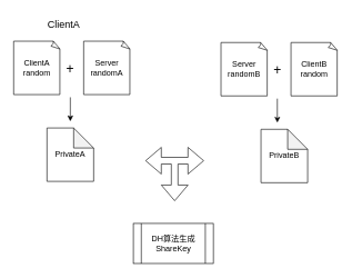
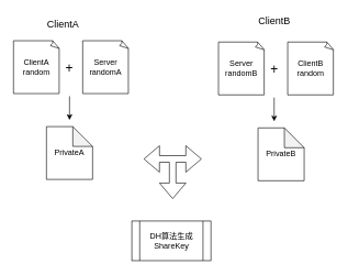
  <mxCell id="0" />
  <mxCell id="1" parent="0" />
  <mxCell id="2" value="ClientA&lt;br&gt;random" style="whiteSpace=wrap;html=1;shape=mxgraph.basic.document;flipH=0;flipV=0;" vertex="1" parent="1"><mxGeometry x="20" y="61" width="70" height="80" as="geometry" /></mxCell>
  <mxCell id="3" value="ClientB&lt;br&gt;random" style="whiteSpace=wrap;html=1;shape=mxgraph.basic.document" vertex="1" parent="1"><mxGeometry x="436" y="63" width="70" height="80" as="geometry" /></mxCell>
  <mxCell id="4" value="Server&lt;br&gt;randomA" style="whiteSpace=wrap;html=1;shape=mxgraph.basic.document;flipH=0;flipV=0;" vertex="1" parent="1"><mxGeometry x="125" y="61" width="70" height="80" as="geometry" /></mxCell>
  <mxCell id="5" value="Server&lt;br&gt;randomB" style="whiteSpace=wrap;html=1;shape=mxgraph.basic.document" vertex="1" parent="1"><mxGeometry x="331" y="63" width="70" height="80" as="geometry" /></mxCell>
  <mxCell id="6" value="+" style="text;html=1;strokeColor=none;fillColor=none;align=center;verticalAlign=middle;whiteSpace=wrap;rounded=0;fontSize=20;" vertex="1" parent="1"><mxGeometry x="85" y="91" width="40" height="20" as="geometry" /></mxCell>
  <mxCell id="7" value="+" style="text;html=1;strokeColor=none;fillColor=none;align=center;verticalAlign=middle;whiteSpace=wrap;rounded=0;fontSize=20;" vertex="1" parent="1"><mxGeometry x="396" y="93" width="40" height="20" as="geometry" /></mxCell>
  <mxCell id="8" value="PrivateA" style="shape=note;whiteSpace=wrap;html=1;backgroundOutline=1;darkOpacity=0.05;fontSize=12;" vertex="1" parent="1"><mxGeometry x="70" y="191" width="70" height="80" as="geometry" /></mxCell>
  <mxCell id="9" value="PrivateB" style="shape=note;whiteSpace=wrap;html=1;backgroundOutline=1;darkOpacity=0.05;fontSize=12;" vertex="1" parent="1"><mxGeometry x="391" y="193" width="70" height="80" as="geometry" /></mxCell>
  <mxCell id="10" value="" style="endArrow=classic;html=1;fontSize=12;" edge="1" parent="1"><mxGeometry width="50" height="50" relative="1" as="geometry"><mxPoint x="105" y="145" as="sourcePoint" /><mxPoint x="105" y="181" as="targetPoint" /></mxGeometry></mxCell>
  <mxCell id="11" value="" style="endArrow=classic;html=1;fontSize=12;" edge="1" parent="1"><mxGeometry width="50" height="50" relative="1" as="geometry"><mxPoint x="415.5" y="147" as="sourcePoint" /><mxPoint x="415.5" y="183" as="targetPoint" /></mxGeometry></mxCell>
  <mxCell id="12" value="" style="html=1;shadow=0;dashed=0;align=center;verticalAlign=middle;shape=mxgraph.arrows2.triadArrow;dy=15;dx=23.5;arrowHead=40;fontSize=12;flipV=1;" vertex="1" parent="1"><mxGeometry x="218" y="220" width="87" height="80" as="geometry" /></mxCell>
  <mxCell id="13" value="DH算法生成&lt;br&gt;ShareKey" style="shape=process;whiteSpace=wrap;html=1;backgroundOutline=1;fontSize=12;" vertex="1" parent="1"><mxGeometry x="199.5" y="334" width="120" height="60" as="geometry" /></mxCell>
  <mxCell id="14" value="ClientA" style="text;html=1;strokeColor=none;fillColor=none;align=center;verticalAlign=middle;whiteSpace=wrap;rounded=0;fontSize=15;" vertex="1" parent="1"><mxGeometry x="62.5" y="25" width="65" height="20" as="geometry" /></mxCell>
+ <mxCell id="15" value="ClientB" style="text;html=1;strokeColor=none;fillColor=none;align=center;verticalAlign=middle;whiteSpace=wrap;rounded=0;fontSize=15;" vertex="1" parent="1"><mxGeometry x="391" y="20" width="50" height="20" as="geometry" /></mxCell>
